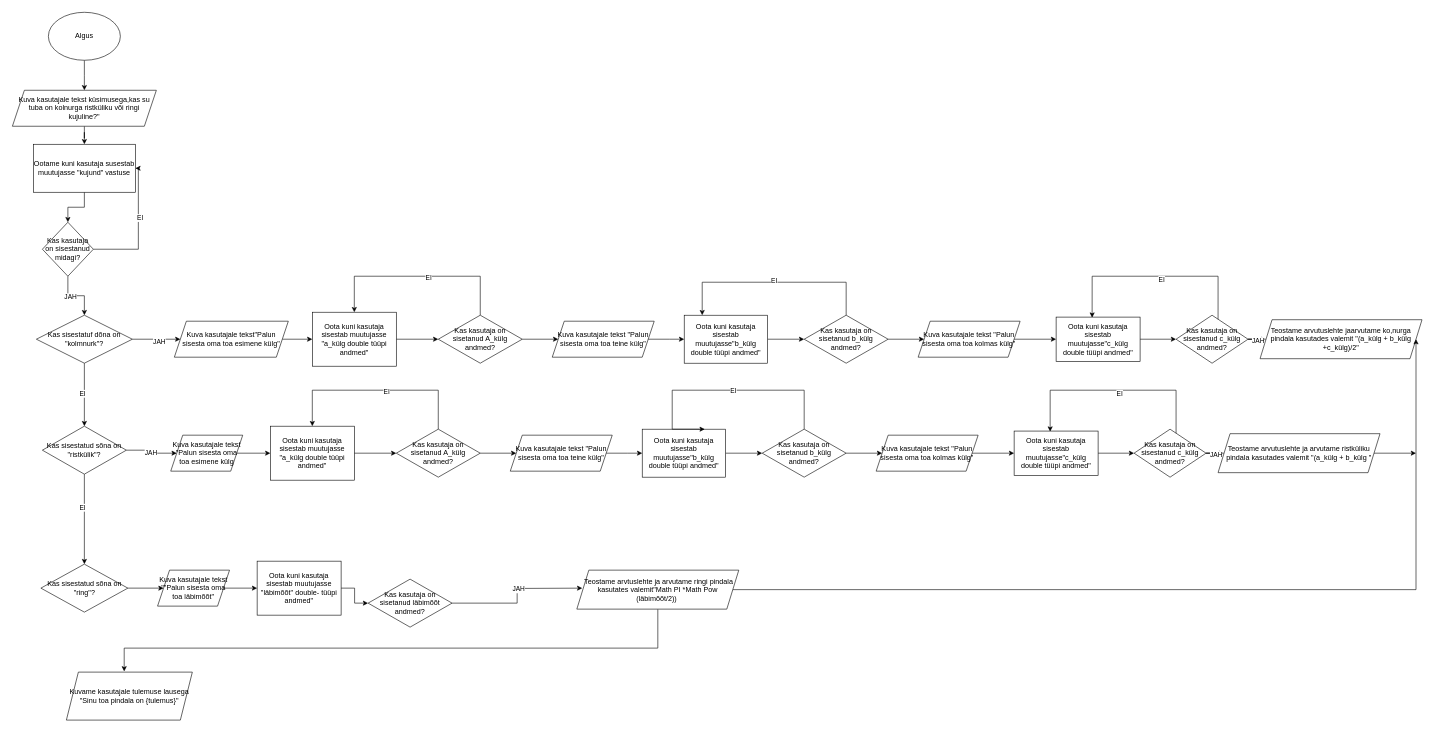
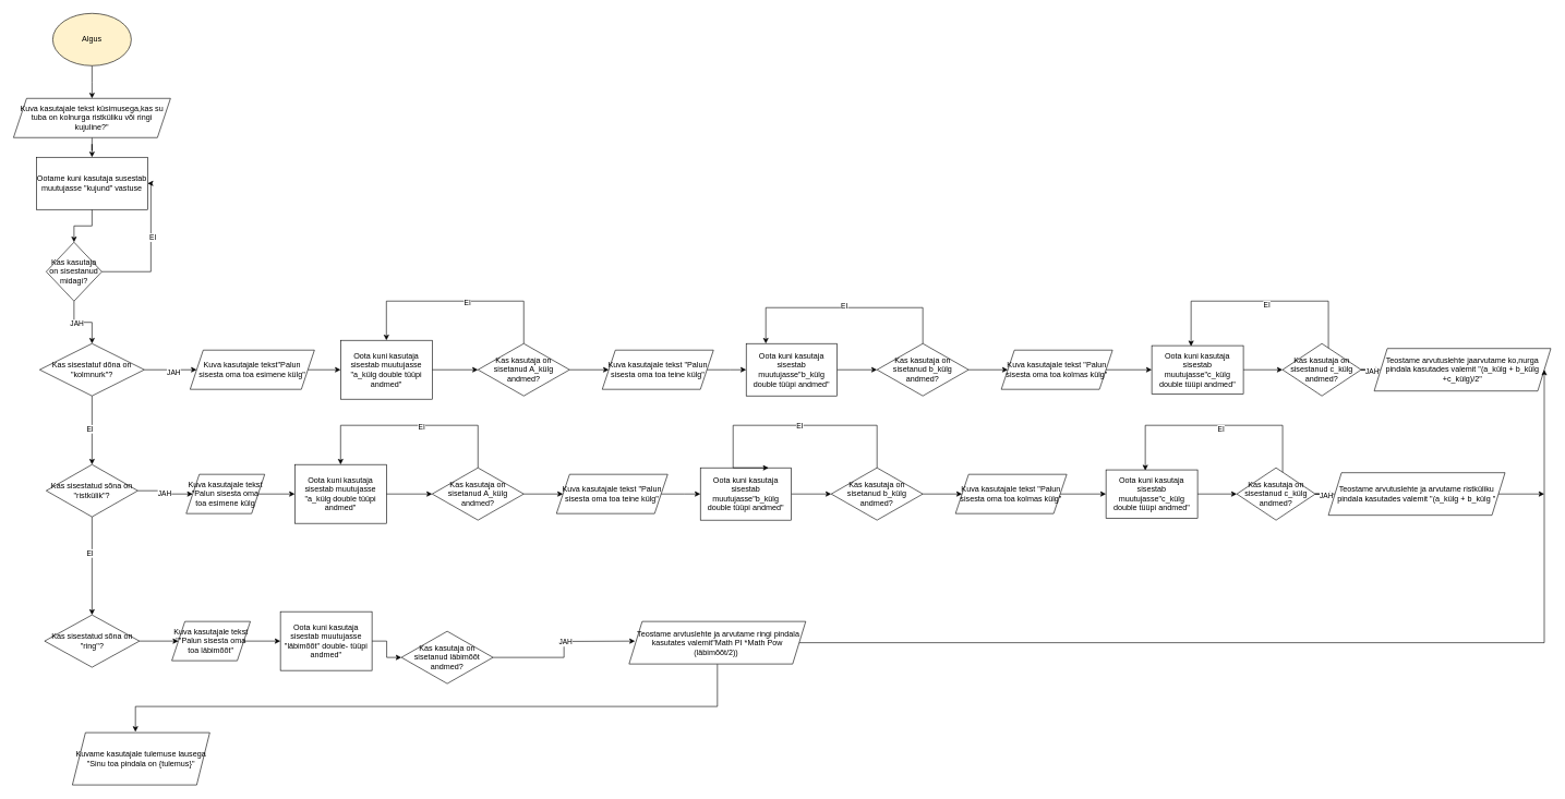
  <mxCell id="0" />
  <mxCell id="1" parent="0" />
  <mxCell id="2" value="" style="edgeStyle=orthogonalEdgeStyle;rounded=0;orthogonalLoop=1;jettySize=auto;html=1;" parent="1" source="3" edge="1"><mxGeometry relative="1" as="geometry"><mxPoint x="140" y="150" as="targetPoint" /></mxGeometry></mxCell>
- <mxCell id="3" value="Algus" style="ellipse;whiteSpace=wrap;html=1;" parent="1" vertex="1"><mxGeometry x="80" y="20" width="120" height="80" as="geometry" /></mxCell>
+ <mxCell id="3" value="Algus" style="ellipse;whiteSpace=wrap;html=1;fillColor=#fff2cc;" parent="1" vertex="1"><mxGeometry x="80" y="20" width="120" height="80" as="geometry" /></mxCell>
  <mxCell id="4" style="edgeStyle=orthogonalEdgeStyle;rounded=0;orthogonalLoop=1;jettySize=auto;html=1;entryX=0.5;entryY=0;entryDx=0;entryDy=0;" edge="1" parent="1" source="5" target="7"><mxGeometry relative="1" as="geometry" /></mxCell>
  <mxCell id="5" value="Kuva kasutajale tekst küsimusega,kas su tuba on kolnurga ristküliku või ringi kujuline?&quot;" style="shape=parallelogram;perimeter=parallelogramPerimeter;whiteSpace=wrap;html=1;fixedSize=1;" vertex="1" parent="1"><mxGeometry x="20" y="150" width="240" height="60" as="geometry" /></mxCell>
  <mxCell id="6" style="edgeStyle=orthogonalEdgeStyle;rounded=0;orthogonalLoop=1;jettySize=auto;html=1;entryX=0.5;entryY=0;entryDx=0;entryDy=0;" edge="1" parent="1" source="7" target="12"><mxGeometry relative="1" as="geometry" /></mxCell>
  <mxCell id="7" value="Ootame kuni kasutaja susestab muutujasse &quot;kujund&quot; vastuse" style="rounded=0;whiteSpace=wrap;html=1;" vertex="1" parent="1"><mxGeometry x="55" y="240" width="170" height="80" as="geometry" /></mxCell>
  <mxCell id="8" style="edgeStyle=orthogonalEdgeStyle;rounded=0;orthogonalLoop=1;jettySize=auto;html=1;entryX=0.5;entryY=0;entryDx=0;entryDy=0;" edge="1" parent="1" source="12" target="17"><mxGeometry relative="1" as="geometry" /></mxCell>
  <mxCell id="9" value="JAH" style="edgeLabel;html=1;align=center;verticalAlign=middle;resizable=0;points=[];" vertex="1" connectable="0" parent="8"><mxGeometry x="-0.231" y="-2" relative="1" as="geometry"><mxPoint as="offset" /></mxGeometry></mxCell>
  <mxCell id="10" style="edgeStyle=orthogonalEdgeStyle;rounded=0;orthogonalLoop=1;jettySize=auto;html=1;exitX=1;exitY=0.5;exitDx=0;exitDy=0;" edge="1" parent="1" source="12" target="7"><mxGeometry relative="1" as="geometry"><mxPoint x="350" y="290" as="targetPoint" /><Array as="points"><mxPoint x="230" y="415" /><mxPoint x="230" y="280" /></Array></mxGeometry></mxCell>
  <mxCell id="11" value="EI" style="edgeLabel;html=1;align=center;verticalAlign=middle;resizable=0;points=[];" vertex="1" connectable="0" parent="10"><mxGeometry x="0.188" y="-2" relative="1" as="geometry"><mxPoint as="offset" /></mxGeometry></mxCell>
  <mxCell id="12" value="Kas kasutaja on sisestanud midagi?" style="rhombus;whiteSpace=wrap;html=1;" vertex="1" parent="1"><mxGeometry x="70" y="370" width="85" height="90" as="geometry" /></mxCell>
  <mxCell id="13" style="edgeStyle=orthogonalEdgeStyle;rounded=0;orthogonalLoop=1;jettySize=auto;html=1;entryX=0.5;entryY=0;entryDx=0;entryDy=0;" edge="1" parent="1" source="17" target="22"><mxGeometry relative="1" as="geometry" /></mxCell>
  <mxCell id="14" value="EI" style="edgeLabel;html=1;align=center;verticalAlign=middle;resizable=0;points=[];" vertex="1" connectable="0" parent="13"><mxGeometry x="-0.046" y="-4" relative="1" as="geometry"><mxPoint as="offset" /></mxGeometry></mxCell>
  <mxCell id="15" style="edgeStyle=orthogonalEdgeStyle;rounded=0;orthogonalLoop=1;jettySize=auto;html=1;entryX=0;entryY=0.5;entryDx=0;entryDy=0;" edge="1" parent="1" source="17" target="24"><mxGeometry relative="1" as="geometry" /></mxCell>
  <mxCell id="16" value="JAH" style="edgeLabel;html=1;align=center;verticalAlign=middle;resizable=0;points=[];" vertex="1" connectable="0" parent="15"><mxGeometry x="0.1" y="-3" relative="1" as="geometry"><mxPoint as="offset" /></mxGeometry></mxCell>
  <mxCell id="17" value="Kas sisestatuf dõna on &quot;kolmnurk&quot;?" style="rhombus;whiteSpace=wrap;html=1;" vertex="1" parent="1"><mxGeometry x="60" y="525" width="160" height="80" as="geometry" /></mxCell>
  <mxCell id="18" style="edgeStyle=orthogonalEdgeStyle;rounded=0;orthogonalLoop=1;jettySize=auto;html=1;entryX=0;entryY=0.5;entryDx=0;entryDy=0;" edge="1" parent="1" source="22" target="50"><mxGeometry relative="1" as="geometry" /></mxCell>
  <mxCell id="19" value="JAH" style="edgeLabel;html=1;align=center;verticalAlign=middle;resizable=0;points=[];" vertex="1" connectable="0" parent="18"><mxGeometry x="-0.1" y="3" relative="1" as="geometry"><mxPoint as="offset" /></mxGeometry></mxCell>
  <mxCell id="20" style="edgeStyle=orthogonalEdgeStyle;rounded=0;orthogonalLoop=1;jettySize=auto;html=1;entryX=0.5;entryY=0;entryDx=0;entryDy=0;" edge="1" parent="1" source="22" target="77"><mxGeometry relative="1" as="geometry" /></mxCell>
  <mxCell id="21" value="EI" style="edgeLabel;html=1;align=center;verticalAlign=middle;resizable=0;points=[];" vertex="1" connectable="0" parent="20"><mxGeometry x="-0.269" y="-4" relative="1" as="geometry"><mxPoint as="offset" /></mxGeometry></mxCell>
  <mxCell id="22" value="Kas sisestatud sõna on &quot;ristkülik&quot;?" style="rhombus;whiteSpace=wrap;html=1;" vertex="1" parent="1"><mxGeometry x="70" y="710" width="140" height="80" as="geometry" /></mxCell>
  <mxCell id="23" style="edgeStyle=orthogonalEdgeStyle;rounded=0;orthogonalLoop=1;jettySize=auto;html=1;entryX=0;entryY=0.5;entryDx=0;entryDy=0;" edge="1" parent="1" source="24" target="26"><mxGeometry relative="1" as="geometry" /></mxCell>
  <mxCell id="24" value="Kuva kasutajale tekst&quot;Palun sisesta oma toa esimene külg&quot;" style="shape=parallelogram;perimeter=parallelogramPerimeter;whiteSpace=wrap;html=1;fixedSize=1;" vertex="1" parent="1"><mxGeometry x="290" y="535" width="190" height="60" as="geometry" /></mxCell>
  <mxCell id="25" style="edgeStyle=orthogonalEdgeStyle;rounded=0;orthogonalLoop=1;jettySize=auto;html=1;entryX=0;entryY=0.5;entryDx=0;entryDy=0;" edge="1" parent="1" source="26" target="30"><mxGeometry relative="1" as="geometry" /></mxCell>
  <mxCell id="26" value="Oota kuni kasutaja sisestab muutujasse &quot;a_külg double tüüpi andmed&quot;" style="rounded=0;whiteSpace=wrap;html=1;" vertex="1" parent="1"><mxGeometry x="520" y="520" width="140" height="90" as="geometry" /></mxCell>
  <mxCell id="27" style="edgeStyle=orthogonalEdgeStyle;rounded=0;orthogonalLoop=1;jettySize=auto;html=1;" edge="1" parent="1" source="30" target="26"><mxGeometry relative="1" as="geometry"><Array as="points"><mxPoint x="800" y="460" /><mxPoint x="590" y="460" /></Array></mxGeometry></mxCell>
  <mxCell id="28" value="EI" style="edgeLabel;html=1;align=center;verticalAlign=middle;resizable=0;points=[];" vertex="1" connectable="0" parent="27"><mxGeometry x="-0.092" y="2" relative="1" as="geometry"><mxPoint as="offset" /></mxGeometry></mxCell>
  <mxCell id="29" style="edgeStyle=orthogonalEdgeStyle;rounded=0;orthogonalLoop=1;jettySize=auto;html=1;" edge="1" parent="1" source="30" target="32"><mxGeometry relative="1" as="geometry" /></mxCell>
  <mxCell id="30" value="Kas kasutaja on sisetanud A_külg andmed?" style="rhombus;whiteSpace=wrap;html=1;" vertex="1" parent="1"><mxGeometry x="730" y="525" width="140" height="80" as="geometry" /></mxCell>
  <mxCell id="31" style="edgeStyle=orthogonalEdgeStyle;rounded=0;orthogonalLoop=1;jettySize=auto;html=1;" edge="1" parent="1" source="32"><mxGeometry relative="1" as="geometry"><mxPoint x="1140" y="565" as="targetPoint" /></mxGeometry></mxCell>
  <mxCell id="32" value="Kuva kasutajale tekst &quot;Palun sisesta oma toa teine külg&quot;" style="shape=parallelogram;perimeter=parallelogramPerimeter;whiteSpace=wrap;html=1;fixedSize=1;" vertex="1" parent="1"><mxGeometry x="920" y="535" width="170" height="60" as="geometry" /></mxCell>
  <mxCell id="33" style="edgeStyle=orthogonalEdgeStyle;rounded=0;orthogonalLoop=1;jettySize=auto;html=1;entryX=0;entryY=0.5;entryDx=0;entryDy=0;" edge="1" parent="1" source="34" target="38"><mxGeometry relative="1" as="geometry" /></mxCell>
  <mxCell id="34" value="Oota kuni kasutaja sisestab muutujasse&quot;b_külg double tüüpi andmed&quot;" style="rounded=0;whiteSpace=wrap;html=1;" vertex="1" parent="1"><mxGeometry x="1140" y="525" width="139" height="80" as="geometry" /></mxCell>
  <mxCell id="35" style="edgeStyle=orthogonalEdgeStyle;rounded=0;orthogonalLoop=1;jettySize=auto;html=1;" edge="1" parent="1" source="38"><mxGeometry relative="1" as="geometry"><mxPoint x="1170" y="525" as="targetPoint" /><Array as="points"><mxPoint x="1410" y="470" /><mxPoint x="1170" y="470" /></Array></mxGeometry></mxCell>
  <mxCell id="36" value="EI" style="edgeLabel;html=1;align=center;verticalAlign=middle;resizable=0;points=[];" vertex="1" connectable="0" parent="35"><mxGeometry x="0.006" y="-4" relative="1" as="geometry"><mxPoint as="offset" /></mxGeometry></mxCell>
  <mxCell id="37" style="edgeStyle=orthogonalEdgeStyle;rounded=0;orthogonalLoop=1;jettySize=auto;html=1;entryX=0;entryY=0.5;entryDx=0;entryDy=0;" edge="1" parent="1" source="38" target="40"><mxGeometry relative="1" as="geometry" /></mxCell>
  <mxCell id="38" value="Kas kasutaja on sisetanud b_külg andmed?" style="rhombus;whiteSpace=wrap;html=1;" vertex="1" parent="1"><mxGeometry x="1340" y="525" width="140" height="80" as="geometry" /></mxCell>
  <mxCell id="39" style="edgeStyle=orthogonalEdgeStyle;rounded=0;orthogonalLoop=1;jettySize=auto;html=1;entryX=0;entryY=0.5;entryDx=0;entryDy=0;" edge="1" parent="1" source="40" target="42"><mxGeometry relative="1" as="geometry" /></mxCell>
  <mxCell id="40" value="Kuva kasutajale tekst &quot;Palun sisesta oma toa kolmas külg&quot;" style="shape=parallelogram;perimeter=parallelogramPerimeter;whiteSpace=wrap;html=1;fixedSize=1;" vertex="1" parent="1"><mxGeometry x="1530" y="535" width="170" height="60" as="geometry" /></mxCell>
  <mxCell id="41" style="edgeStyle=orthogonalEdgeStyle;rounded=0;orthogonalLoop=1;jettySize=auto;html=1;entryX=0;entryY=0.5;entryDx=0;entryDy=0;" edge="1" parent="1" source="42" target="45"><mxGeometry relative="1" as="geometry" /></mxCell>
  <mxCell id="42" value="Oota kuni kasutaja sisestab muutujasse&quot;c_külg double tüüpi andmed&quot;" style="rounded=0;whiteSpace=wrap;html=1;" vertex="1" parent="1"><mxGeometry x="1760" y="528.13" width="140" height="73.75" as="geometry" /></mxCell>
  <mxCell id="43" style="edgeStyle=orthogonalEdgeStyle;rounded=0;orthogonalLoop=1;jettySize=auto;html=1;entryX=0;entryY=0.5;entryDx=0;entryDy=0;" edge="1" parent="1" source="45" target="48"><mxGeometry relative="1" as="geometry" /></mxCell>
  <mxCell id="44" value="JAH" style="edgeLabel;html=1;align=center;verticalAlign=middle;resizable=0;points=[];" vertex="1" connectable="0" parent="43"><mxGeometry x="0.629" y="-2" relative="1" as="geometry"><mxPoint as="offset" /></mxGeometry></mxCell>
  <mxCell id="45" value="Kas kasutaja on sisestanud c_külg andmed?" style="rhombus;whiteSpace=wrap;html=1;" vertex="1" parent="1"><mxGeometry x="1960" y="525.01" width="120" height="80" as="geometry" /></mxCell>
  <mxCell id="46" style="edgeStyle=orthogonalEdgeStyle;rounded=0;orthogonalLoop=1;jettySize=auto;html=1;entryX=0.429;entryY=0.012;entryDx=0;entryDy=0;entryPerimeter=0;" edge="1" parent="1" source="45" target="42"><mxGeometry relative="1" as="geometry"><Array as="points"><mxPoint x="2030" y="460" /><mxPoint x="1820" y="460" /></Array></mxGeometry></mxCell>
  <mxCell id="47" value="EI" style="edgeLabel;html=1;align=center;verticalAlign=middle;resizable=0;points=[];" vertex="1" connectable="0" parent="46"><mxGeometry x="-0.055" y="5" relative="1" as="geometry"><mxPoint as="offset" /></mxGeometry></mxCell>
  <mxCell id="48" value="Teostame arvutuslehte jaarvutame ko,nurga pindala kasutades valemit &quot;(a_külg + b_külg +c_külg)/2&quot;" style="shape=parallelogram;perimeter=parallelogramPerimeter;whiteSpace=wrap;html=1;fixedSize=1;" vertex="1" parent="1"><mxGeometry x="2100" y="532.5" width="270" height="65" as="geometry" /></mxCell>
  <mxCell id="49" style="edgeStyle=orthogonalEdgeStyle;rounded=0;orthogonalLoop=1;jettySize=auto;html=1;entryX=0;entryY=0.5;entryDx=0;entryDy=0;" edge="1" parent="1" source="50" target="52"><mxGeometry relative="1" as="geometry" /></mxCell>
  <mxCell id="50" value="Kuva kasutajale tekst &quot;Palun sisesta oma toa esimene külg" style="shape=parallelogram;perimeter=parallelogramPerimeter;whiteSpace=wrap;html=1;fixedSize=1;" vertex="1" parent="1"><mxGeometry x="284" y="725" width="120" height="60" as="geometry" /></mxCell>
  <mxCell id="51" style="edgeStyle=orthogonalEdgeStyle;rounded=0;orthogonalLoop=1;jettySize=auto;html=1;entryX=0;entryY=0.5;entryDx=0;entryDy=0;" edge="1" source="52" target="56" parent="1"><mxGeometry relative="1" as="geometry" /></mxCell>
  <mxCell id="52" value="Oota kuni kasutaja sisestab muutujasse &quot;a_külg double tüüpi andmed&quot;" style="rounded=0;whiteSpace=wrap;html=1;" vertex="1" parent="1"><mxGeometry x="450" y="710" width="140" height="90" as="geometry" /></mxCell>
  <mxCell id="53" style="edgeStyle=orthogonalEdgeStyle;rounded=0;orthogonalLoop=1;jettySize=auto;html=1;" edge="1" source="56" target="52" parent="1"><mxGeometry relative="1" as="geometry"><Array as="points"><mxPoint x="730" y="650" /><mxPoint x="520" y="650" /></Array></mxGeometry></mxCell>
  <mxCell id="54" value="EI" style="edgeLabel;html=1;align=center;verticalAlign=middle;resizable=0;points=[];" vertex="1" connectable="0" parent="53"><mxGeometry x="-0.092" y="2" relative="1" as="geometry"><mxPoint as="offset" /></mxGeometry></mxCell>
  <mxCell id="55" style="edgeStyle=orthogonalEdgeStyle;rounded=0;orthogonalLoop=1;jettySize=auto;html=1;" edge="1" source="56" target="58" parent="1"><mxGeometry relative="1" as="geometry" /></mxCell>
  <mxCell id="56" value="Kas kasutaja on sisetanud A_külg andmed?" style="rhombus;whiteSpace=wrap;html=1;" vertex="1" parent="1"><mxGeometry x="660" y="715" width="140" height="80" as="geometry" /></mxCell>
  <mxCell id="57" style="edgeStyle=orthogonalEdgeStyle;rounded=0;orthogonalLoop=1;jettySize=auto;html=1;" edge="1" source="58" parent="1"><mxGeometry relative="1" as="geometry"><mxPoint x="1070" y="755" as="targetPoint" /></mxGeometry></mxCell>
  <mxCell id="58" value="Kuva kasutajale tekst &quot;Palun sisesta oma toa teine külg&quot;" style="shape=parallelogram;perimeter=parallelogramPerimeter;whiteSpace=wrap;html=1;fixedSize=1;" vertex="1" parent="1"><mxGeometry x="850" y="725" width="170" height="60" as="geometry" /></mxCell>
  <mxCell id="59" style="edgeStyle=orthogonalEdgeStyle;rounded=0;orthogonalLoop=1;jettySize=auto;html=1;entryX=0;entryY=0.5;entryDx=0;entryDy=0;" edge="1" source="60" target="64" parent="1"><mxGeometry relative="1" as="geometry" /></mxCell>
  <mxCell id="60" value="Oota kuni kasutaja sisestab muutujasse&quot;b_külg double tüüpi andmed&quot;" style="rounded=0;whiteSpace=wrap;html=1;" vertex="1" parent="1"><mxGeometry x="1070" y="715" width="139" height="80" as="geometry" /></mxCell>
  <mxCell id="61" style="edgeStyle=orthogonalEdgeStyle;rounded=0;orthogonalLoop=1;jettySize=auto;html=1;entryX=0;entryY=0.5;entryDx=0;entryDy=0;" edge="1" source="64" target="66" parent="1"><mxGeometry relative="1" as="geometry" /></mxCell>
  <mxCell id="62" style="edgeStyle=orthogonalEdgeStyle;rounded=0;orthogonalLoop=1;jettySize=auto;html=1;exitX=0.5;exitY=0;exitDx=0;exitDy=0;entryX=0.75;entryY=0;entryDx=0;entryDy=0;" edge="1" parent="1" source="64" target="60"><mxGeometry relative="1" as="geometry"><Array as="points"><mxPoint x="1340" y="650" /><mxPoint x="1120" y="650" /><mxPoint x="1120" y="715" /></Array></mxGeometry></mxCell>
  <mxCell id="63" value="EI" style="edgeLabel;html=1;align=center;verticalAlign=middle;resizable=0;points=[];" vertex="1" connectable="0" parent="62"><mxGeometry x="-0.09" relative="1" as="geometry"><mxPoint as="offset" /></mxGeometry></mxCell>
  <mxCell id="64" value="Kas kasutaja on sisetanud b_külg andmed?" style="rhombus;whiteSpace=wrap;html=1;" vertex="1" parent="1"><mxGeometry x="1270" y="715" width="140" height="80" as="geometry" /></mxCell>
  <mxCell id="65" style="edgeStyle=orthogonalEdgeStyle;rounded=0;orthogonalLoop=1;jettySize=auto;html=1;entryX=0;entryY=0.5;entryDx=0;entryDy=0;" edge="1" source="66" target="68" parent="1"><mxGeometry relative="1" as="geometry" /></mxCell>
  <mxCell id="66" value="Kuva kasutajale tekst &quot;Palun sisesta oma toa kolmas külg&quot;" style="shape=parallelogram;perimeter=parallelogramPerimeter;whiteSpace=wrap;html=1;fixedSize=1;" vertex="1" parent="1"><mxGeometry x="1460" y="725" width="170" height="60" as="geometry" /></mxCell>
  <mxCell id="67" style="edgeStyle=orthogonalEdgeStyle;rounded=0;orthogonalLoop=1;jettySize=auto;html=1;entryX=0;entryY=0.5;entryDx=0;entryDy=0;" edge="1" source="68" target="71" parent="1"><mxGeometry relative="1" as="geometry" /></mxCell>
  <mxCell id="68" value="Oota kuni kasutaja sisestab muutujasse&quot;c_külg double tüüpi andmed&quot;" style="rounded=0;whiteSpace=wrap;html=1;" vertex="1" parent="1"><mxGeometry x="1690" y="718.13" width="140" height="73.75" as="geometry" /></mxCell>
  <mxCell id="69" style="edgeStyle=orthogonalEdgeStyle;rounded=0;orthogonalLoop=1;jettySize=auto;html=1;entryX=0;entryY=0.5;entryDx=0;entryDy=0;" edge="1" source="71" target="75" parent="1"><mxGeometry relative="1" as="geometry" /></mxCell>
  <mxCell id="70" value="JAH" style="edgeLabel;html=1;align=center;verticalAlign=middle;resizable=0;points=[];" vertex="1" connectable="0" parent="69"><mxGeometry x="0.629" y="-2" relative="1" as="geometry"><mxPoint as="offset" /></mxGeometry></mxCell>
  <mxCell id="71" value="Kas kasutaja on sisestanud c_külg andmed?" style="rhombus;whiteSpace=wrap;html=1;" vertex="1" parent="1"><mxGeometry x="1890" y="715.01" width="120" height="80" as="geometry" /></mxCell>
  <mxCell id="72" style="edgeStyle=orthogonalEdgeStyle;rounded=0;orthogonalLoop=1;jettySize=auto;html=1;entryX=0.429;entryY=0.012;entryDx=0;entryDy=0;entryPerimeter=0;" edge="1" source="71" target="68" parent="1"><mxGeometry relative="1" as="geometry"><Array as="points"><mxPoint x="1960" y="650" /><mxPoint x="1750" y="650" /></Array></mxGeometry></mxCell>
  <mxCell id="73" value="EI" style="edgeLabel;html=1;align=center;verticalAlign=middle;resizable=0;points=[];" vertex="1" connectable="0" parent="72"><mxGeometry x="-0.055" y="5" relative="1" as="geometry"><mxPoint as="offset" /></mxGeometry></mxCell>
  <mxCell id="74" style="edgeStyle=orthogonalEdgeStyle;rounded=0;orthogonalLoop=1;jettySize=auto;html=1;" edge="1" parent="1" source="75"><mxGeometry relative="1" as="geometry"><mxPoint x="2360" y="755" as="targetPoint" /></mxGeometry></mxCell>
  <mxCell id="75" value="Teostame arvutuslehte ja arvutame ristküliku pindala kasutades valemit &quot;(a_külg + b_külg &quot;" style="shape=parallelogram;perimeter=parallelogramPerimeter;whiteSpace=wrap;html=1;fixedSize=1;" vertex="1" parent="1"><mxGeometry x="2030" y="722.5" width="270" height="65" as="geometry" /></mxCell>
  <mxCell id="76" style="edgeStyle=orthogonalEdgeStyle;rounded=0;orthogonalLoop=1;jettySize=auto;html=1;" edge="1" parent="1" source="77" target="79"><mxGeometry relative="1" as="geometry" /></mxCell>
  <mxCell id="77" value="Kas sisestatud sõna on &quot;ring&quot;?" style="rhombus;whiteSpace=wrap;html=1;" vertex="1" parent="1"><mxGeometry x="67.5" y="940" width="145" height="80" as="geometry" /></mxCell>
  <mxCell id="78" style="edgeStyle=orthogonalEdgeStyle;rounded=0;orthogonalLoop=1;jettySize=auto;html=1;entryX=0;entryY=0.5;entryDx=0;entryDy=0;" edge="1" source="79" target="81" parent="1"><mxGeometry relative="1" as="geometry" /></mxCell>
  <mxCell id="79" value="Kuva kasutajale tekst &quot;&quot;Palun sisesta oma toa läbimõõt&quot;" style="shape=parallelogram;perimeter=parallelogramPerimeter;whiteSpace=wrap;html=1;fixedSize=1;" vertex="1" parent="1"><mxGeometry x="262" y="950" width="120" height="60" as="geometry" /></mxCell>
  <mxCell id="80" style="edgeStyle=orthogonalEdgeStyle;rounded=0;orthogonalLoop=1;jettySize=auto;html=1;entryX=0;entryY=0.5;entryDx=0;entryDy=0;" edge="1" source="81" target="84" parent="1"><mxGeometry relative="1" as="geometry" /></mxCell>
  <mxCell id="81" value="Oota kuni kasutaja sisestab muutujasse &quot;läbimõõt&quot; double- tüüpi andmed&quot;" style="rounded=0;whiteSpace=wrap;html=1;" vertex="1" parent="1"><mxGeometry x="428" y="935" width="140" height="90" as="geometry" /></mxCell>
  <mxCell id="82" style="edgeStyle=orthogonalEdgeStyle;rounded=0;orthogonalLoop=1;jettySize=auto;html=1;" edge="1" parent="1" source="84"><mxGeometry relative="1" as="geometry"><mxPoint x="970" y="980" as="targetPoint" /></mxGeometry></mxCell>
  <mxCell id="83" value="JAH" style="edgeLabel;html=1;align=center;verticalAlign=middle;resizable=0;points=[];" vertex="1" connectable="0" parent="82"><mxGeometry x="0.096" y="-2" relative="1" as="geometry"><mxPoint as="offset" /></mxGeometry></mxCell>
  <mxCell id="84" value="Kas kasutaja on sisetanud läbimõõt andmed?" style="rhombus;whiteSpace=wrap;html=1;" vertex="1" parent="1"><mxGeometry x="613" y="965" width="140" height="80" as="geometry" /></mxCell>
  <mxCell id="85" style="edgeStyle=orthogonalEdgeStyle;rounded=0;orthogonalLoop=1;jettySize=auto;html=1;entryX=0.459;entryY=-0.015;entryDx=0;entryDy=0;entryPerimeter=0;" edge="1" parent="1" source="87" target="88"><mxGeometry relative="1" as="geometry"><mxPoint x="1096" y="1080" as="targetPoint" /><Array as="points"><mxPoint x="1096" y="1080" /><mxPoint x="206" y="1080" /></Array></mxGeometry></mxCell>
  <mxCell id="86" style="edgeStyle=orthogonalEdgeStyle;rounded=0;orthogonalLoop=1;jettySize=auto;html=1;entryX=1;entryY=0.5;entryDx=0;entryDy=0;" edge="1" parent="1" source="87" target="48"><mxGeometry relative="1" as="geometry" /></mxCell>
  <mxCell id="87" value="&amp;nbsp;Teostame arvtuslehte ja arvutame ringi pindala kasutates valemit&quot;Math PI *Math Pow (läbimõõt/2))&amp;nbsp;" style="shape=parallelogram;perimeter=parallelogramPerimeter;whiteSpace=wrap;html=1;fixedSize=1;" vertex="1" parent="1"><mxGeometry x="961" y="950" width="270" height="65" as="geometry" /></mxCell>
  <mxCell id="88" value="Kuvame kasutajale tulemuse lausega &quot;Sinu toa pindala on {tulemus}&quot;" style="shape=parallelogram;perimeter=parallelogramPerimeter;whiteSpace=wrap;html=1;fixedSize=1;" vertex="1" parent="1"><mxGeometry x="110" y="1120" width="210" height="80" as="geometry" /></mxCell>
